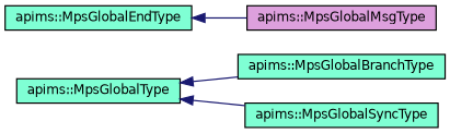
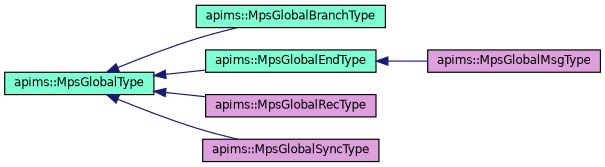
  digraph {
    rankdir=LR
    node [color=black fillcolor=aquamarine fontname=Helvetica fontsize=10 shape=record style=filled]
    edge [color=midnightblue dir=back fontname=Helvetica fontsize=10 labelfontname=Helvetica labelfontsize=10 style=solid]
    n1 [fontcolor=black height=0.2 label="apims::MpsGlobalType" width=0.4]
    n2 [height=0.2 label="apims::MpsGlobalBranchType" width=0.4]
    n3 [height=0.2 label="apims::MpsGlobalEndType" width=0.4]
-   n5 [height=0.2 label="apims::MpsGlobalSyncType" width=0.4]
+   n4 [fillcolor=plum height=0.2 label="apims::MpsGlobalRecType" width=0.4]
+   n5 [fillcolor=plum height=0.2 label="apims::MpsGlobalSyncType" width=0.4]
    n6 [fillcolor=plum height=0.2 label="apims::MpsGlobalMsgType" width=0.4]
    n1 -> n2
+   n1 -> n3
+   n1 -> n4
    n1 -> n5
    n3 -> n6
  }
